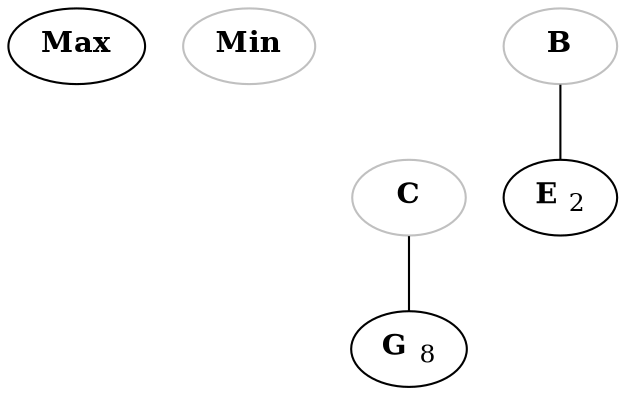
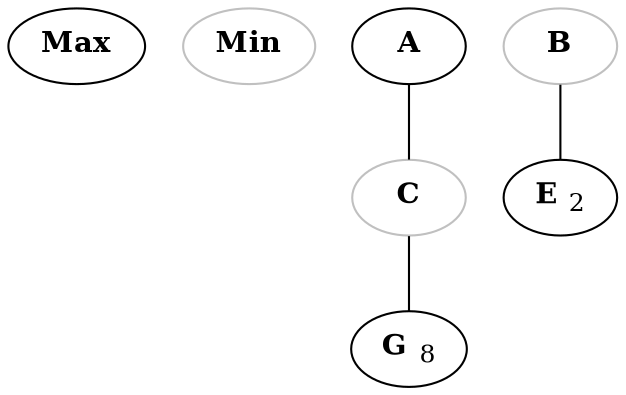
  graph {
    n1 [label=<<B>Max</B>>]
    n2 [color=grey label=<<B>Min</B>>]
+   n3 [label=<<B>A</B>>]
    n4 [color=grey label=<<B>C</B>>]
    n5 [color=grey label=<<B>B</B>>]
    n6 [label=<<B>E</B> <SUB>2</SUB>>]
    n7 [label=<<B>G</B> <SUB>8</SUB>>]
    subgraph sub_1 {
      n1
      n2
    }
+   n3 -- n4
    n4 -- n7
    n5 -- n6
  }
